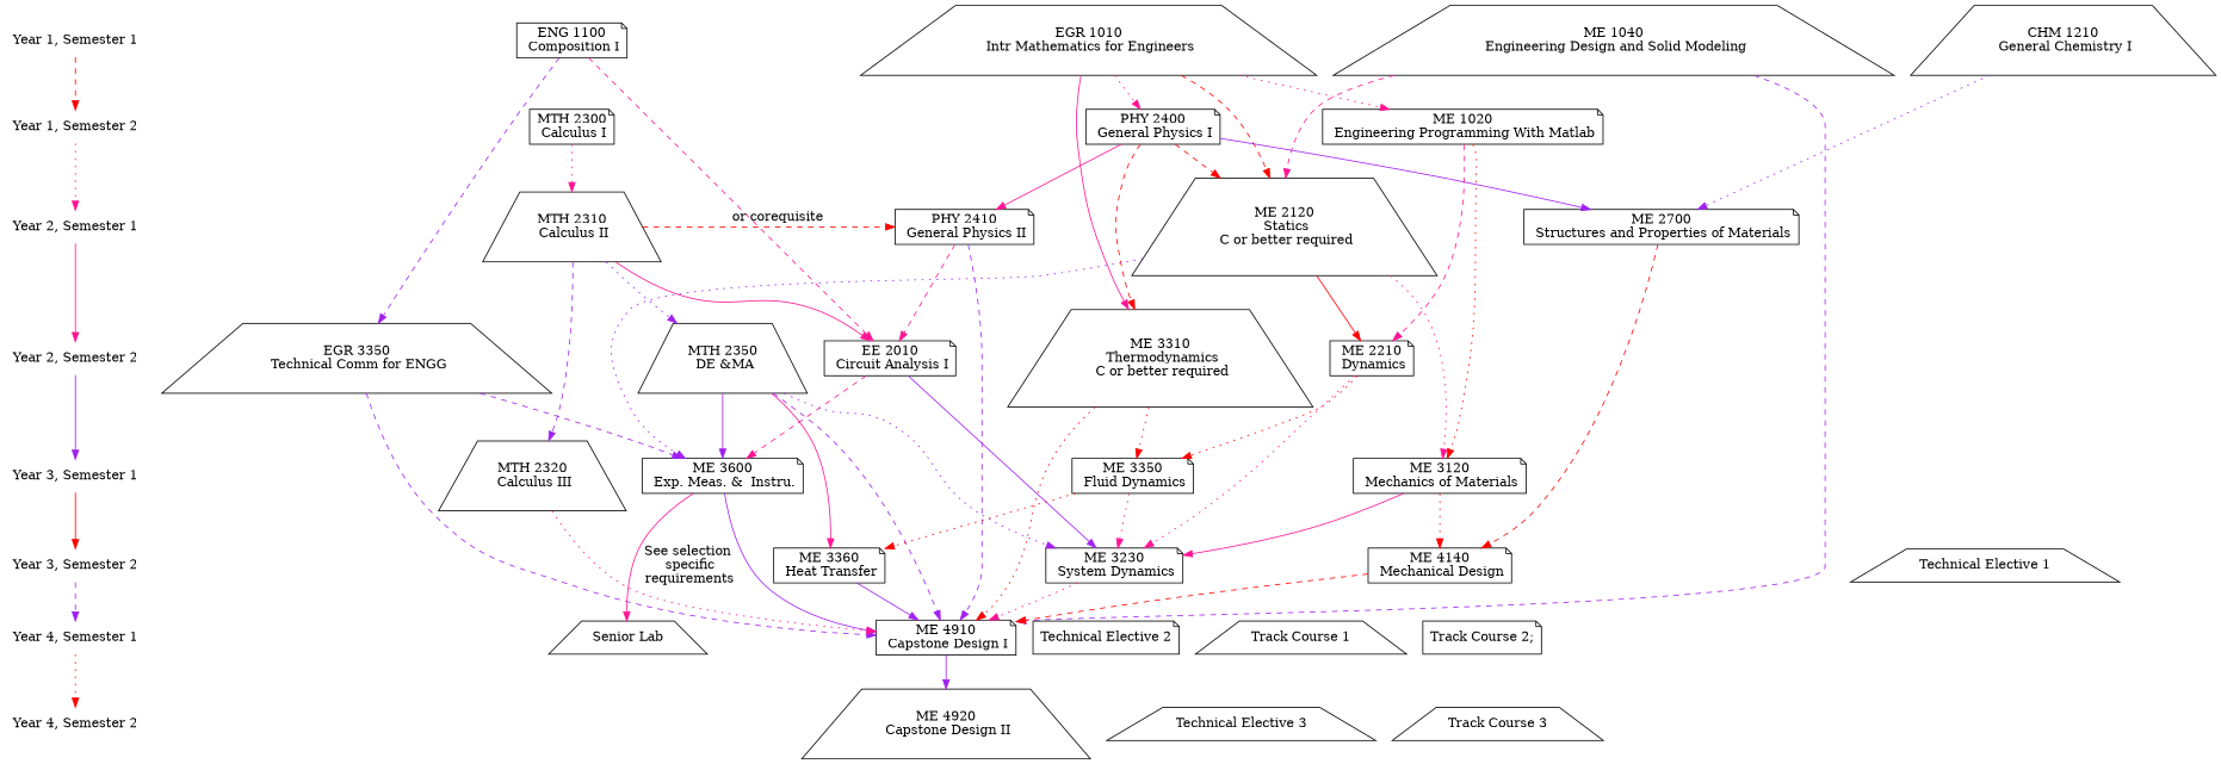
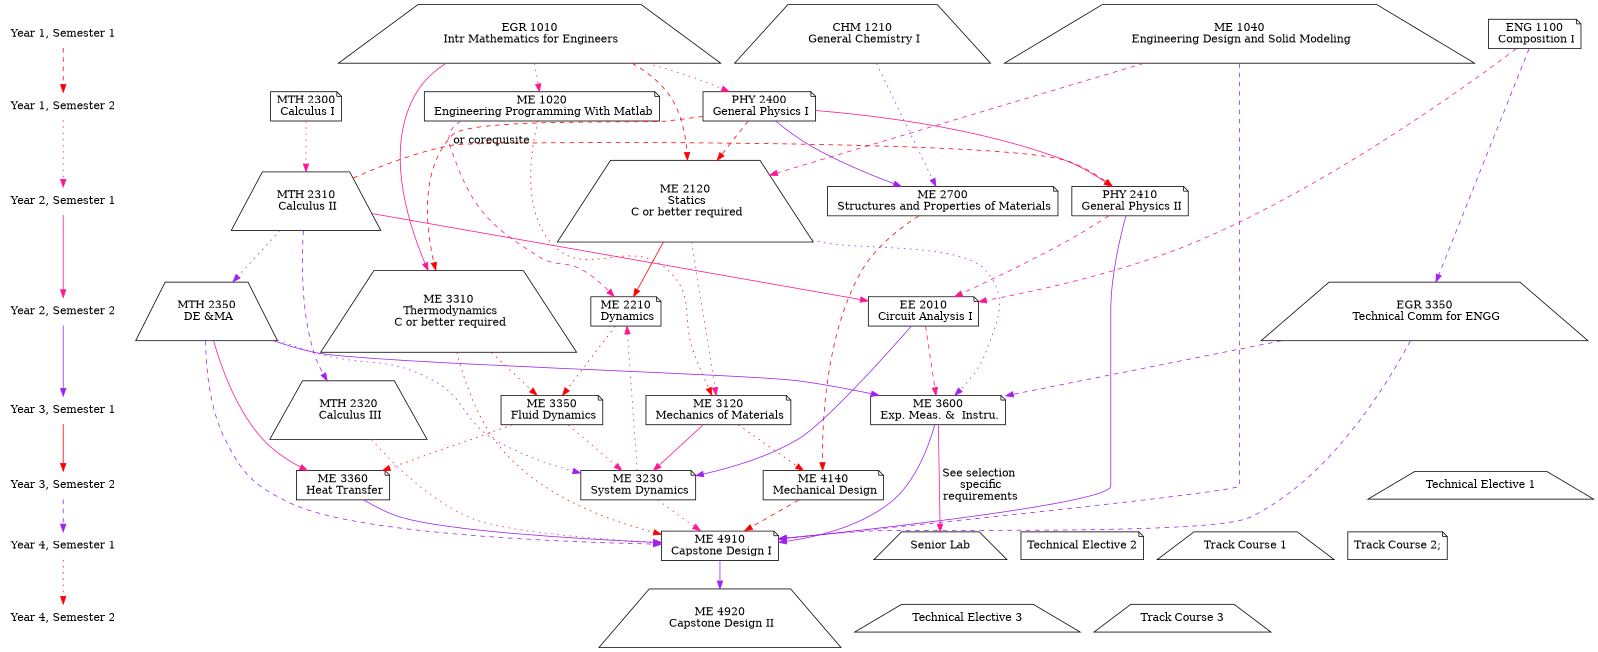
  digraph {
    node [shape=note]
    edge [color=deeppink style=dotted]
    n1 [label="Year 1, Semester 1" shape=none]
    n2 [label="CHM 1210\n General Chemistry I" shape=trapezium]
    n3 [label="EGR 1010\n Intr Mathematics for Engineers" shape=trapezium]
    n4 [label="ENG 1100\n Composition I"]
    n5 [label="ME 1040\n Engineering Design and Solid Modeling" shape=trapezium]
    n6 [label="Year 1, Semester 2" shape=none]
    n7 [label="MTH 2300\n Calculus I"]
    n8 [label="PHY 2400\n General Physics I"]
    n9 [label="ME 1020\n Engineering Programming With Matlab"]
    n10 [label="Year 2, Semester 1" shape=none]
    n11 [label="ME 2120\n Statics\n C or better required" shape=trapezium]
    n12 [label="ME 2700\n Structures and Properties of Materials"]
    n13 [label="MTH 2310\n Calculus II" shape=trapezium]
    n14 [label="PHY 2410\n General Physics II"]
    n15 [label="Year 2, Semester 2" shape=none]
    n16 [label="ME 2210\n Dynamics"]
    n17 [label="EE 2010\n Circuit Analysis I"]
    n18 [label="ME 3310\n Thermodynamics\n C or better required" shape=trapezium]
    n19 [label="MTH 2350\n DE &MA" shape=trapezium]
    n20 [label="EGR 3350\n Technical Comm for ENGG" shape=trapezium]
    n21 [label="Year 3, Semester 1" shape=none]
    n22 [label="ME 3120\n Mechanics of Materials"]
    n23 [label="ME 3600\n Exp. Meas. &  Instru."]
    n24 [label="ME 3350\n Fluid Dynamics"]
    n25 [label="MTH 2320\n Calculus III" shape=trapezium]
    n26 [label="Year 3, Semester 2" shape=none]
    n27 [label="ME 4140\n Mechanical Design"]
    n28 [label="ME 3230\n System Dynamics"]
    n29 [label="ME 3360\n Heat Transfer"]
    "Technical Elective 1" [shape=trapezium]
    n31 [label="Year 4, Semester 1" shape=none]
    n32 [label="ME 4910\n Capstone Design I"]
    "Senior Lab" [shape=trapezium]
    "Technical Elective 2"
    "Track Course 1" [shape=trapezium]
    "Track Course 2;"
    n37 [label="Year 4, Semester 2" shape=none]
    n38 [label="ME 4920\n Capstone Design II" shape=trapezium]
    "Technical Elective 3" [shape=trapezium]
    "Track Course 3" [shape=trapezium]
    subgraph sub_1 {
      rank=same
      n1
      n2
      n3
      n4
      n5
    }
    subgraph sub_2 {
      rank=same
      n6
      n7
      n8
      n9
    }
    subgraph sub_3 {
      rank=same
      n10
      n11
      n12
      n13
      n14
    }
    subgraph sub_4 {
      rank=same
      n15
      n16
      n17
      n18
      n19
      n20
    }
    subgraph sub_5 {
      rank=same
      n21
      n22
      n23
      n24
      n25
    }
    subgraph sub_6 {
      rank=same
      n26
      n27
      n28
      n29
      "Technical Elective 1"
    }
    subgraph sub_7 {
      rank=same
      n31
      n32
      "Senior Lab"
      "Technical Elective 2"
      "Track Course 1"
      "Track Course 2;"
    }
    subgraph sub_8 {
      rank=same
      n37
      n38
      "Technical Elective 3"
      "Track Course 3"
    }
    subgraph sub_9 {
      n1
      n6
      n10
      n15
      n21
      n26
      n31
      n37
    }
    n1 -> n6 [color=red style=dashed]
    n2 -> n12 [color=purple]
    n3 -> n8
    n3 -> n9
    n3 -> n11 [color=red style=dashed]
    n3 -> n18 [style=solid]
    n4 -> n17 [style=dashed]
    n4 -> n20 [color=purple style=dashed]
    n5 -> n11 [style=dashed]
    n5 -> n32 [color=purple style=dashed]
    n6 -> n10
    n7 -> n13
    n8 -> n11 [color=red style=dashed]
    n8 -> n12 [color=purple style=solid]
    n8 -> n14 [style=solid]
    n8 -> n18 [color=red style=dashed]
    n9 -> n16 [style=dashed]
    n9 -> n22 [color=red]
    n10 -> n15 [style=solid]
    n11 -> n16 [color=red style=solid]
    n11 -> n22
    n11 -> n23 [color=purple]
    n12 -> n27 [color=red style=dashed]
    n13 -> n14 [color=red label="or corequisite" style=dashed]
    n13 -> n17 [style=solid]
    n13 -> n19 [color=purple]
    n13 -> n25 [color=purple style=dashed]
    n14 -> n17 [style=dashed]
-   n14 -> n32 [color=purple style=dashed]
+   n14 -> n32 [color=purple style=solid]
    n15 -> n21 [color=purple style=solid]
    n16 -> n24 [color=red]
-   n16 -> n28
+   n28 -> n16
    n17 -> n23 [style=dashed]
    n17 -> n28 [color=purple style=solid]
    n18 -> n24 [color=red]
    n18 -> n32 [color=red]
    n19 -> n23 [color=purple style=solid]
    n19 -> n28 [color=purple]
    n19 -> n29 [style=solid]
    n19 -> n32 [color=purple style=dashed]
    n20 -> n23 [color=purple style=dashed]
    n20 -> n32 [color=purple style=dashed]
    n21 -> n26 [color=red style=solid]
    n22 -> n27 [color=red]
    n22 -> n28 [style=solid]
    n23 -> n32 [color=purple style=solid]
    n23 -> "Senior Lab" [label="See selection\n specific\n requirements" style=solid]
    n24 -> n28
    n24 -> n29 [color=red]
    n25 -> n32
    n26 -> n31 [color=purple style=dashed]
    n27 -> n32 [color=red style=dashed]
    n28 -> n32
    n29 -> n32 [color=purple style=solid]
    n31 -> n37 [color=red]
    n32 -> n38 [color=purple style=solid]
  }
